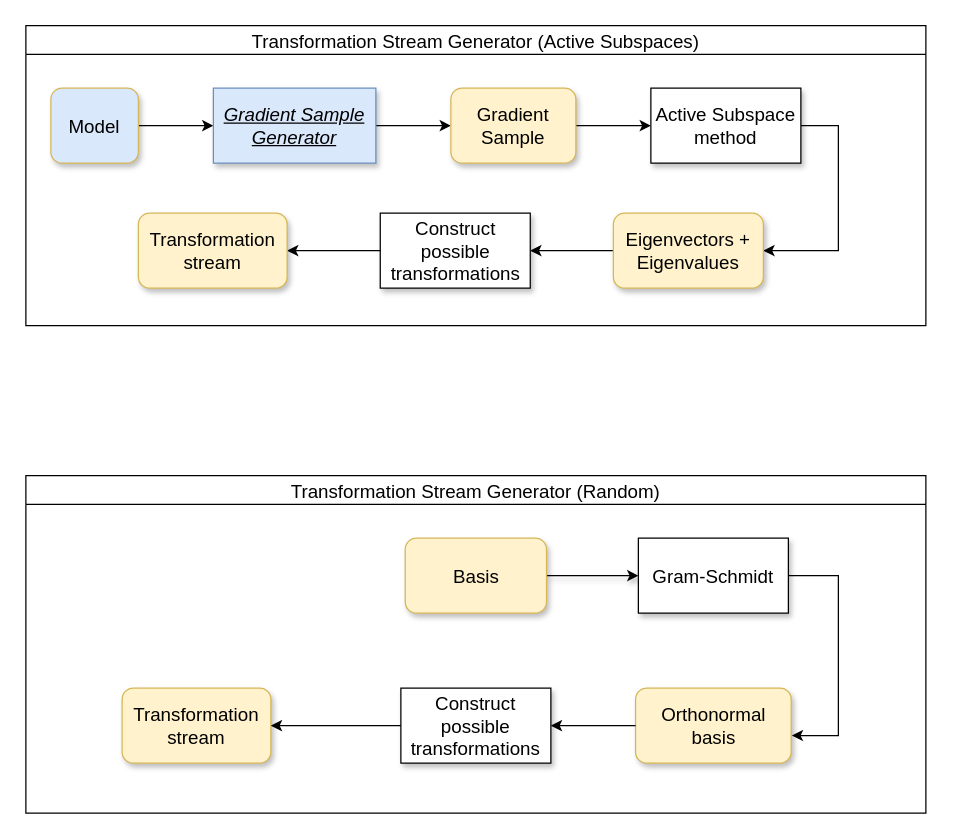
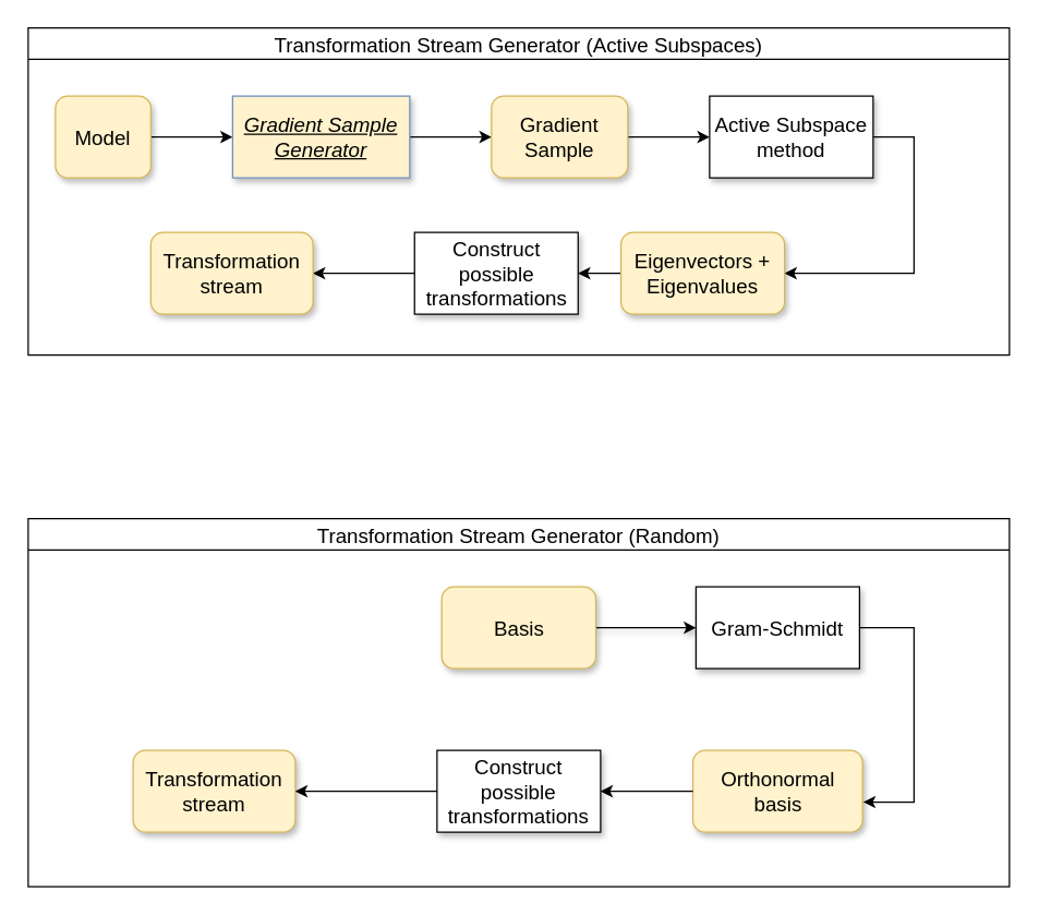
  <mxCell id="0" />
  <mxCell id="1" parent="0" />
  <mxCell id="2" value="Transformation Stream Generator (Active Subspaces)" style="swimlane;sketch=0;fontSize=15;fontStyle=0;movable=0;" parent="1" vertex="1"><mxGeometry x="20" y="20" width="720" height="240" as="geometry"><mxRectangle x="7" y="10" width="400" height="30" as="alternateBounds" /></mxGeometry></mxCell>
  <mxCell id="3" style="edgeStyle=orthogonalEdgeStyle;rounded=0;orthogonalLoop=1;jettySize=auto;html=1;entryX=0;entryY=0.5;entryDx=0;entryDy=0;fontSize=15;" parent="2" source="4" target="6" edge="1"><mxGeometry relative="1" as="geometry" /></mxCell>
- <mxCell id="4" value="&lt;font style=&quot;font-size: 15px&quot;&gt;Model&lt;/font&gt;" style="rounded=1;whiteSpace=wrap;html=1;fontSize=15;fillColor=#dae8fc;strokeColor=#d6b656;shadow=1;" parent="2" vertex="1"><mxGeometry x="20" y="50" width="70" height="60" as="geometry" /></mxCell>
+ <mxCell id="4" value="&lt;font style=&quot;font-size: 15px&quot;&gt;Model&lt;/font&gt;" style="rounded=1;whiteSpace=wrap;html=1;fontSize=15;fillColor=#fff2cc;strokeColor=#d6b656;shadow=1;" parent="2" vertex="1"><mxGeometry x="20" y="50" width="70" height="60" as="geometry" /></mxCell>
  <mxCell id="5" style="edgeStyle=orthogonalEdgeStyle;rounded=0;orthogonalLoop=1;jettySize=auto;html=1;entryX=0;entryY=0.5;entryDx=0;entryDy=0;fontSize=15;" parent="2" source="6" target="12" edge="1"><mxGeometry relative="1" as="geometry" /></mxCell>
- <mxCell id="6" value="&lt;u style=&quot;font-size: 15px;&quot;&gt;&lt;i style=&quot;font-size: 15px;&quot;&gt;Gradient Sample Generator&lt;/i&gt;&lt;/u&gt;" style="rounded=0;whiteSpace=wrap;html=1;sketch=0;fontSize=15;shadow=1;fillColor=#dae8fc;strokeColor=#6c8ebf;" parent="2" vertex="1"><mxGeometry x="150" y="50" width="130" height="60" as="geometry" /></mxCell>
+ <mxCell id="6" value="&lt;u style=&quot;font-size: 15px;&quot;&gt;&lt;i style=&quot;font-size: 15px;&quot;&gt;Gradient Sample Generator&lt;/i&gt;&lt;/u&gt;" style="rounded=0;whiteSpace=wrap;html=1;sketch=0;fontSize=15;shadow=1;fillColor=#fff2cc;strokeColor=#6c8ebf;" parent="2" vertex="1"><mxGeometry x="150" y="50" width="130" height="60" as="geometry" /></mxCell>
  <mxCell id="7" style="edgeStyle=orthogonalEdgeStyle;rounded=0;orthogonalLoop=1;jettySize=auto;html=1;entryX=1;entryY=0.5;entryDx=0;entryDy=0;" parent="2" source="8" target="10" edge="1"><mxGeometry relative="1" as="geometry"><Array as="points"><mxPoint x="650" y="80" /><mxPoint x="650" y="180" /></Array></mxGeometry></mxCell>
  <mxCell id="8" value="&lt;div style=&quot;font-size: 15px;&quot;&gt;Active Subspace&lt;/div&gt;&lt;div style=&quot;font-size: 15px;&quot;&gt;method&lt;br style=&quot;font-size: 15px;&quot;&gt;&lt;/div&gt;" style="rounded=0;whiteSpace=wrap;html=1;sketch=0;fontSize=15;shadow=1;" parent="2" vertex="1"><mxGeometry x="500" y="50" width="120" height="60" as="geometry" /></mxCell>
  <mxCell id="9" style="edgeStyle=orthogonalEdgeStyle;rounded=0;orthogonalLoop=1;jettySize=auto;html=1;entryX=1;entryY=0.5;entryDx=0;entryDy=0;" parent="2" source="10" target="15" edge="1"><mxGeometry relative="1" as="geometry" /></mxCell>
- <mxCell id="10" value="&lt;font style=&quot;font-size: 15px;&quot;&gt;Eigenvectors + Eigenvalues&lt;br style=&quot;font-size: 15px;&quot;&gt;&lt;/font&gt;" style="rounded=1;whiteSpace=wrap;html=1;sketch=0;fontSize=15;fillColor=#fff2cc;strokeColor=#d6b656;shadow=1;" parent="2" vertex="1"><mxGeometry x="470" y="150" width="120" height="60" as="geometry" /></mxCell>
+ <mxCell id="10" value="&lt;font style=&quot;font-size: 15px;&quot;&gt;Eigenvectors + Eigenvalues&lt;br style=&quot;font-size: 15px;&quot;&gt;&lt;/font&gt;" style="rounded=1;whiteSpace=wrap;html=1;sketch=0;fontSize=15;fillColor=#fff2cc;strokeColor=#d6b656;shadow=1;" parent="2" vertex="1"><mxGeometry x="435" y="150" width="120" height="60" as="geometry" /></mxCell>
  <mxCell id="11" style="edgeStyle=orthogonalEdgeStyle;rounded=0;orthogonalLoop=1;jettySize=auto;html=1;entryX=0;entryY=0.5;entryDx=0;entryDy=0;fontSize=15;" parent="2" source="12" target="8" edge="1"><mxGeometry relative="1" as="geometry" /></mxCell>
  <mxCell id="12" value="&lt;font style=&quot;font-size: 15px;&quot;&gt;Gradient Sample&lt;br style=&quot;font-size: 15px;&quot;&gt;&lt;/font&gt;" style="rounded=1;whiteSpace=wrap;html=1;fontSize=15;fillColor=#fff2cc;strokeColor=#d6b656;shadow=1;" parent="2" vertex="1"><mxGeometry x="340" y="50" width="100" height="60" as="geometry" /></mxCell>
  <mxCell id="13" style="edgeStyle=orthogonalEdgeStyle;rounded=0;orthogonalLoop=1;jettySize=auto;html=1;entryX=1;entryY=0.5;entryDx=0;entryDy=0;exitX=0;exitY=0.5;exitDx=0;exitDy=0;" parent="2" source="15" target="14" edge="1"><mxGeometry relative="1" as="geometry"><mxPoint x="245" y="180" as="sourcePoint" /></mxGeometry></mxCell>
  <mxCell id="14" value="&lt;font style=&quot;font-size: 15px&quot;&gt;Transformation stream&lt;/font&gt;" style="rounded=1;whiteSpace=wrap;html=1;fontSize=15;fillColor=#fff2cc;strokeColor=#d6b656;shadow=1;" parent="2" vertex="1"><mxGeometry x="90" y="150" width="119" height="60" as="geometry" /></mxCell>
  <mxCell id="15" value="&lt;div style=&quot;font-size: 15px&quot;&gt;Construct possible transformations&lt;/div&gt;" style="rounded=0;whiteSpace=wrap;html=1;sketch=0;fontSize=15;shadow=1;" parent="2" vertex="1"><mxGeometry x="283.5" y="150" width="120" height="60" as="geometry" /></mxCell>
  <mxCell id="16" value="Transformation Stream Generator (Random)" style="swimlane;sketch=0;fontSize=15;fontStyle=0;movable=0;" parent="1" vertex="1"><mxGeometry x="20" y="380" width="720" height="270" as="geometry" /></mxCell>
  <mxCell id="17" style="edgeStyle=orthogonalEdgeStyle;rounded=0;orthogonalLoop=1;jettySize=auto;html=1;entryX=0;entryY=0.5;entryDx=0;entryDy=0;shadow=1;fontSize=15;" parent="16" source="18" target="20" edge="1"><mxGeometry relative="1" as="geometry" /></mxCell>
  <mxCell id="18" value="&lt;div style=&quot;font-size: 15px;&quot;&gt;&lt;font style=&quot;font-size: 15px;&quot;&gt;Basis&lt;/font&gt;&lt;/div&gt;" style="rounded=1;whiteSpace=wrap;html=1;fillColor=#fff2cc;strokeColor=#d6b656;fontSize=15;shadow=1;" parent="16" vertex="1"><mxGeometry x="303.5" y="50" width="113" height="60" as="geometry" /></mxCell>
  <mxCell id="19" style="edgeStyle=orthogonalEdgeStyle;rounded=0;orthogonalLoop=1;jettySize=auto;html=1;entryX=1.004;entryY=0.633;entryDx=0;entryDy=0;entryPerimeter=0;" parent="16" source="20" target="21" edge="1"><mxGeometry relative="1" as="geometry"><Array as="points"><mxPoint x="650" y="80" /><mxPoint x="650" y="208" /></Array></mxGeometry></mxCell>
  <mxCell id="20" value="Gram-Schmidt" style="rounded=0;whiteSpace=wrap;html=1;sketch=0;fontSize=15;shadow=1;" parent="16" vertex="1"><mxGeometry x="490" y="50" width="120" height="60" as="geometry" /></mxCell>
  <mxCell id="21" value="&lt;div style=&quot;font-size: 15px;&quot;&gt;&lt;font style=&quot;font-size: 15px;&quot;&gt;Orthonormal&lt;/font&gt;&lt;/div&gt;&lt;div style=&quot;font-size: 15px;&quot;&gt;&lt;font style=&quot;font-size: 15px;&quot;&gt;basis&lt;/font&gt;&lt;/div&gt;" style="rounded=1;whiteSpace=wrap;html=1;fillColor=#fff2cc;strokeColor=#d6b656;fontSize=15;shadow=1;" parent="16" vertex="1"><mxGeometry x="487.75" y="170" width="124.5" height="60" as="geometry" /></mxCell>
  <mxCell id="22" style="edgeStyle=orthogonalEdgeStyle;rounded=0;orthogonalLoop=1;jettySize=auto;html=1;entryX=1;entryY=0.5;entryDx=0;entryDy=0;exitX=0;exitY=0.5;exitDx=0;exitDy=0;" parent="16" source="21" target="24" edge="1"><mxGeometry relative="1" as="geometry"><mxPoint x="460" y="200" as="sourcePoint" /></mxGeometry></mxCell>
  <mxCell id="23" value="&lt;font style=&quot;font-size: 15px&quot;&gt;Transformation stream&lt;/font&gt;" style="rounded=1;whiteSpace=wrap;html=1;fontSize=15;fillColor=#fff2cc;strokeColor=#d6b656;shadow=1;" parent="16" vertex="1"><mxGeometry x="77" y="170" width="119" height="60" as="geometry" /></mxCell>
  <mxCell id="24" value="&lt;div style=&quot;font-size: 15px&quot;&gt;Construct possible transformations&lt;/div&gt;" style="rounded=0;whiteSpace=wrap;html=1;sketch=0;fontSize=15;shadow=1;" parent="16" vertex="1"><mxGeometry x="300" y="170" width="120" height="60" as="geometry" /></mxCell>
  <mxCell id="25" style="edgeStyle=orthogonalEdgeStyle;rounded=0;orthogonalLoop=1;jettySize=auto;html=1;entryX=1;entryY=0.5;entryDx=0;entryDy=0;exitX=0;exitY=0.5;exitDx=0;exitDy=0;" parent="16" source="24" target="23" edge="1"><mxGeometry relative="1" as="geometry"><mxPoint x="195" y="160" as="sourcePoint" /></mxGeometry></mxCell>
